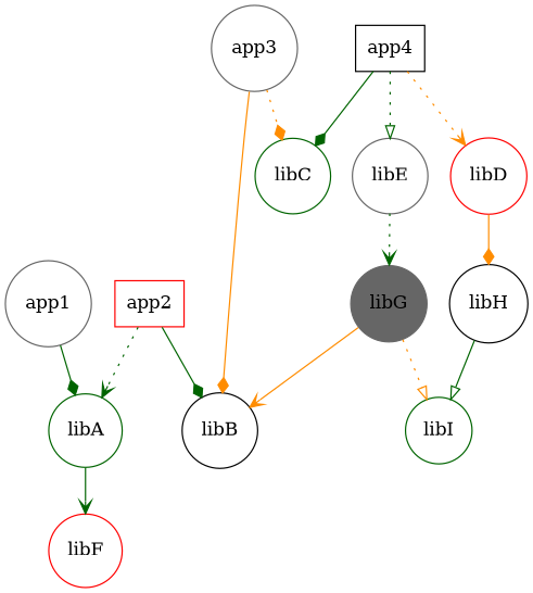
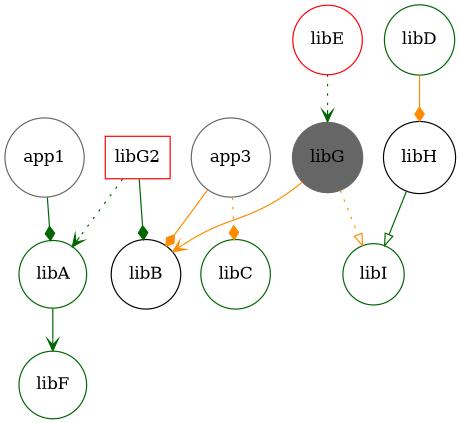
  digraph {
    node [color=darkgreen shape=circle]
    edge [arrowhead=diamond color=darkgreen style=solid]
    libA
    app1 [color=gray40]
-   libF [color=red]
-   app2 [color=red shape=box]
+   libF
+   app2 [color=red shape=box label=libG2]
    libB [color=black]
    app3 [color=gray40]
    libC
-   app4 [color=black shape=box]
-   libD [color=red]
-   libE [color=gray40]
+   libD
+   libE [color=red]
    libH [color=black]
    libG [color=gray40 style=filled]
    libI
    libA -> libF [arrowhead=vee]
    app1 -> libA
    app2 -> libA [arrowhead=vee style=dotted]
    app2 -> libB
    app3 -> libB [color=darkorange]
    app3 -> libC [color=darkorange style=dotted]
-   app4 -> libC
-   app4 -> libD [arrowhead=vee color=darkorange style=dotted]
-   app4 -> libE [arrowhead=onormal style=dotted]
    libD -> libH [color=darkorange]
    libE -> libG [arrowhead=vee style=dotted]
    libH -> libI [arrowhead=onormal]
    libG -> libB [arrowhead=vee color=darkorange]
    libG -> libI [arrowhead=onormal color=darkorange style=dotted]
  }
